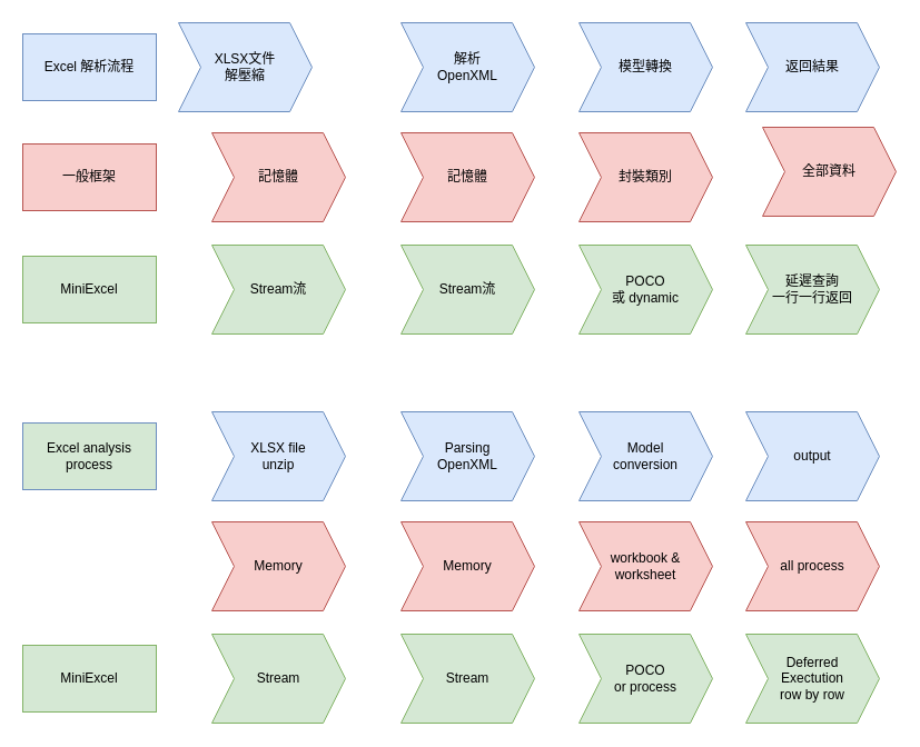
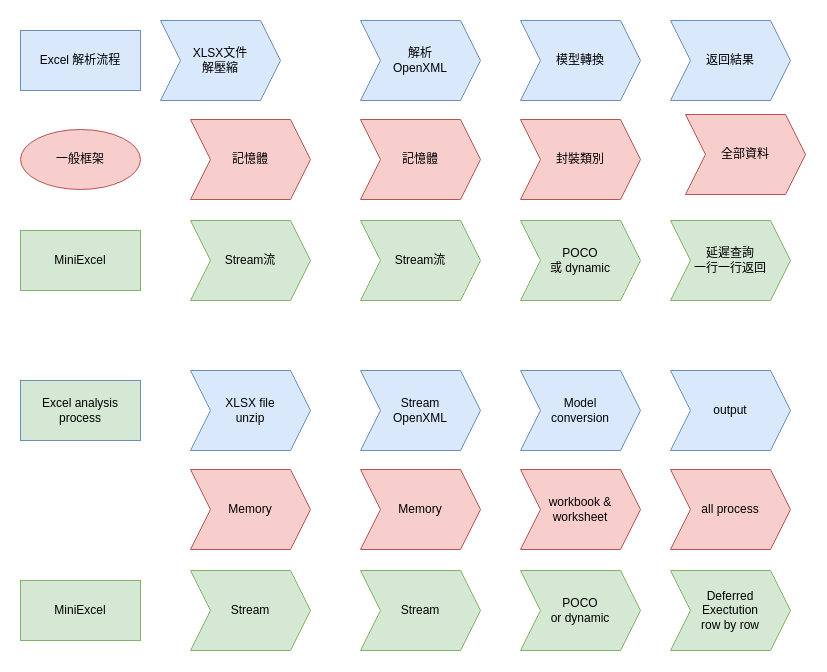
  <mxCell id="0" />
  <mxCell id="1" parent="0" />
  <mxCell id="2" value="XLSX文件&lt;br&gt;解壓縮" style="shape=step;perimeter=stepPerimeter;whiteSpace=wrap;html=1;fixedSize=1;fillColor=#dae8fc;strokeColor=#6c8ebf;" vertex="1" parent="1"><mxGeometry x="160" y="20" width="120" height="80" as="geometry" /></mxCell>
  <mxCell id="3" value="Excel 解析流程" style="rounded=0;whiteSpace=wrap;html=1;fillColor=#dae8fc;strokeColor=#6c8ebf;" vertex="1" parent="1"><mxGeometry x="20" y="30" width="120" height="60" as="geometry" /></mxCell>
  <mxCell id="4" value="解析&lt;br&gt;OpenXML" style="shape=step;perimeter=stepPerimeter;whiteSpace=wrap;html=1;fixedSize=1;fillColor=#dae8fc;strokeColor=#6c8ebf;" vertex="1" parent="1"><mxGeometry x="360" y="20" width="120" height="80" as="geometry" /></mxCell>
- <mxCell id="5" value="一般框架" style="whiteSpace=wrap;html=1;fillColor=#f8cecc;strokeColor=#b85450;" vertex="1" parent="1"><mxGeometry x="20" y="129" width="120" height="60" as="geometry" /></mxCell>
+ <mxCell id="5" value="一般框架" style="ellipse;whiteSpace=wrap;html=1;fillColor=#f8cecc;strokeColor=#b85450;" vertex="1" parent="1"><mxGeometry x="20" y="129" width="120" height="60" as="geometry" /></mxCell>
  <mxCell id="6" value="記憶體" style="shape=step;perimeter=stepPerimeter;whiteSpace=wrap;html=1;fixedSize=1;fillColor=#f8cecc;strokeColor=#b85450;" vertex="1" parent="1"><mxGeometry x="190" y="119" width="120" height="80" as="geometry" /></mxCell>
  <mxCell id="7" value="記憶體" style="shape=step;perimeter=stepPerimeter;whiteSpace=wrap;html=1;fixedSize=1;fillColor=#f8cecc;strokeColor=#b85450;" vertex="1" parent="1"><mxGeometry x="360" y="119" width="120" height="80" as="geometry" /></mxCell>
  <mxCell id="8" value="MiniExcel" style="whiteSpace=wrap;html=1;fillColor=#d5e8d4;strokeColor=#82b366;" vertex="1" parent="1"><mxGeometry x="20" y="230" width="120" height="60" as="geometry" /></mxCell>
  <mxCell id="9" value="Stream流" style="shape=step;perimeter=stepPerimeter;whiteSpace=wrap;html=1;fixedSize=1;fillColor=#d5e8d4;strokeColor=#82b366;" vertex="1" parent="1"><mxGeometry x="190" y="220" width="120" height="80" as="geometry" /></mxCell>
  <mxCell id="10" value="封裝類別" style="shape=step;perimeter=stepPerimeter;whiteSpace=wrap;html=1;fixedSize=1;fillColor=#f8cecc;strokeColor=#b85450;" vertex="1" parent="1"><mxGeometry x="520" y="119" width="120" height="80" as="geometry" /></mxCell>
  <mxCell id="11" value="模型轉換" style="shape=step;perimeter=stepPerimeter;whiteSpace=wrap;html=1;fixedSize=1;fillColor=#dae8fc;strokeColor=#6c8ebf;" vertex="1" parent="1"><mxGeometry x="520" y="20" width="120" height="80" as="geometry" /></mxCell>
  <mxCell id="12" value="返回結果" style="shape=step;perimeter=stepPerimeter;whiteSpace=wrap;html=1;fixedSize=1;fillColor=#dae8fc;strokeColor=#6c8ebf;" vertex="1" parent="1"><mxGeometry x="670" y="20" width="120" height="80" as="geometry" /></mxCell>
  <mxCell id="13" value="Stream流" style="shape=step;perimeter=stepPerimeter;whiteSpace=wrap;html=1;fixedSize=1;fillColor=#d5e8d4;strokeColor=#82b366;" vertex="1" parent="1"><mxGeometry x="360" y="220" width="120" height="80" as="geometry" /></mxCell>
  <mxCell id="14" value="POCO&lt;br&gt;或 dynamic&lt;br&gt;" style="shape=step;perimeter=stepPerimeter;whiteSpace=wrap;html=1;fixedSize=1;fillColor=#d5e8d4;strokeColor=#82b366;" vertex="1" parent="1"><mxGeometry x="520" y="220" width="120" height="80" as="geometry" /></mxCell>
  <mxCell id="15" value="延遲查詢&lt;br&gt;一行一行返回" style="shape=step;perimeter=stepPerimeter;whiteSpace=wrap;html=1;fixedSize=1;fillColor=#d5e8d4;strokeColor=#82b366;" vertex="1" parent="1"><mxGeometry x="670" y="220" width="120" height="80" as="geometry" /></mxCell>
  <mxCell id="16" value="全部資料" style="shape=step;perimeter=stepPerimeter;whiteSpace=wrap;html=1;fixedSize=1;fillColor=#f8cecc;strokeColor=#b85450;" vertex="1" parent="1"><mxGeometry x="685" y="114" width="120" height="80" as="geometry" /></mxCell>
  <mxCell id="17" value="&lt;div&gt;XLSX file&lt;/div&gt;&lt;div&gt;unzip&lt;/div&gt;" style="shape=step;perimeter=stepPerimeter;whiteSpace=wrap;html=1;fixedSize=1;fillColor=#dae8fc;strokeColor=#6c8ebf;" vertex="1" parent="1"><mxGeometry x="190" y="370" width="120" height="80" as="geometry" /></mxCell>
  <mxCell id="18" value="Excel analysis process" style="rounded=0;whiteSpace=wrap;html=1;fillColor=#d5e8d4;strokeColor=#6c8ebf;" vertex="1" parent="1"><mxGeometry x="20" y="380" width="120" height="60" as="geometry" /></mxCell>
- <mxCell id="19" value="&lt;div&gt;Parsing&lt;/div&gt;&lt;div&gt;OpenXML&lt;/div&gt;" style="shape=step;perimeter=stepPerimeter;whiteSpace=wrap;html=1;fixedSize=1;fillColor=#dae8fc;strokeColor=#6c8ebf;" vertex="1" parent="1"><mxGeometry x="360" y="370" width="120" height="80" as="geometry" /></mxCell>
+ <mxCell id="19" value="&lt;div&gt;Stream&lt;/div&gt;&lt;div&gt;OpenXML&lt;/div&gt;" style="shape=step;perimeter=stepPerimeter;whiteSpace=wrap;html=1;fixedSize=1;fillColor=#dae8fc;strokeColor=#6c8ebf;" vertex="1" parent="1"><mxGeometry x="360" y="370" width="120" height="80" as="geometry" /></mxCell>
  <mxCell id="20" value="Memory" style="shape=step;perimeter=stepPerimeter;whiteSpace=wrap;html=1;fixedSize=1;fillColor=#f8cecc;strokeColor=#b85450;" vertex="1" parent="1"><mxGeometry x="190" y="469" width="120" height="80" as="geometry" /></mxCell>
  <mxCell id="21" value="Memory" style="shape=step;perimeter=stepPerimeter;whiteSpace=wrap;html=1;fixedSize=1;fillColor=#f8cecc;strokeColor=#b85450;" vertex="1" parent="1"><mxGeometry x="360" y="469" width="120" height="80" as="geometry" /></mxCell>
  <mxCell id="22" value="MiniExcel" style="whiteSpace=wrap;html=1;fillColor=#d5e8d4;strokeColor=#82b366;" vertex="1" parent="1"><mxGeometry x="20" y="580" width="120" height="60" as="geometry" /></mxCell>
  <mxCell id="23" value="Stream" style="shape=step;perimeter=stepPerimeter;whiteSpace=wrap;html=1;fixedSize=1;fillColor=#d5e8d4;strokeColor=#82b366;" vertex="1" parent="1"><mxGeometry x="190" y="570" width="120" height="80" as="geometry" /></mxCell>
  <mxCell id="24" value="workbook &amp;amp;&lt;br&gt;worksheet" style="shape=step;perimeter=stepPerimeter;whiteSpace=wrap;html=1;fixedSize=1;fillColor=#f8cecc;strokeColor=#b85450;" vertex="1" parent="1"><mxGeometry x="520" y="469" width="120" height="80" as="geometry" /></mxCell>
  <mxCell id="25" value="Model &lt;br&gt;conversion" style="shape=step;perimeter=stepPerimeter;whiteSpace=wrap;html=1;fixedSize=1;fillColor=#dae8fc;strokeColor=#6c8ebf;" vertex="1" parent="1"><mxGeometry x="520" y="370" width="120" height="80" as="geometry" /></mxCell>
  <mxCell id="26" value="output" style="shape=step;perimeter=stepPerimeter;whiteSpace=wrap;html=1;fixedSize=1;fillColor=#dae8fc;strokeColor=#6c8ebf;" vertex="1" parent="1"><mxGeometry x="670" y="370" width="120" height="80" as="geometry" /></mxCell>
  <mxCell id="27" value="Stream" style="shape=step;perimeter=stepPerimeter;whiteSpace=wrap;html=1;fixedSize=1;fillColor=#d5e8d4;strokeColor=#82b366;" vertex="1" parent="1"><mxGeometry x="360" y="570" width="120" height="80" as="geometry" /></mxCell>
- <mxCell id="28" value="POCO&lt;br&gt;or process" style="shape=step;perimeter=stepPerimeter;whiteSpace=wrap;html=1;fixedSize=1;fillColor=#d5e8d4;strokeColor=#82b366;" vertex="1" parent="1"><mxGeometry x="520" y="570" width="120" height="80" as="geometry" /></mxCell>
+ <mxCell id="28" value="POCO&lt;br&gt;or dynamic" style="shape=step;perimeter=stepPerimeter;whiteSpace=wrap;html=1;fixedSize=1;fillColor=#d5e8d4;strokeColor=#82b366;" vertex="1" parent="1"><mxGeometry x="520" y="570" width="120" height="80" as="geometry" /></mxCell>
  <mxCell id="29" value="Deferred &lt;br&gt;Exectution&lt;br&gt;row by row" style="shape=step;perimeter=stepPerimeter;whiteSpace=wrap;html=1;fixedSize=1;fillColor=#d5e8d4;strokeColor=#82b366;" vertex="1" parent="1"><mxGeometry x="670" y="570" width="120" height="80" as="geometry" /></mxCell>
  <mxCell id="30" value="all process" style="shape=step;perimeter=stepPerimeter;whiteSpace=wrap;html=1;fixedSize=1;fillColor=#f8cecc;strokeColor=#b85450;" vertex="1" parent="1"><mxGeometry x="670" y="469" width="120" height="80" as="geometry" /></mxCell>
